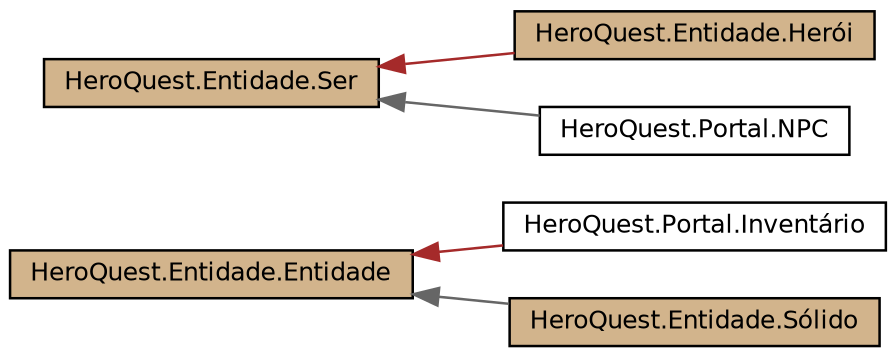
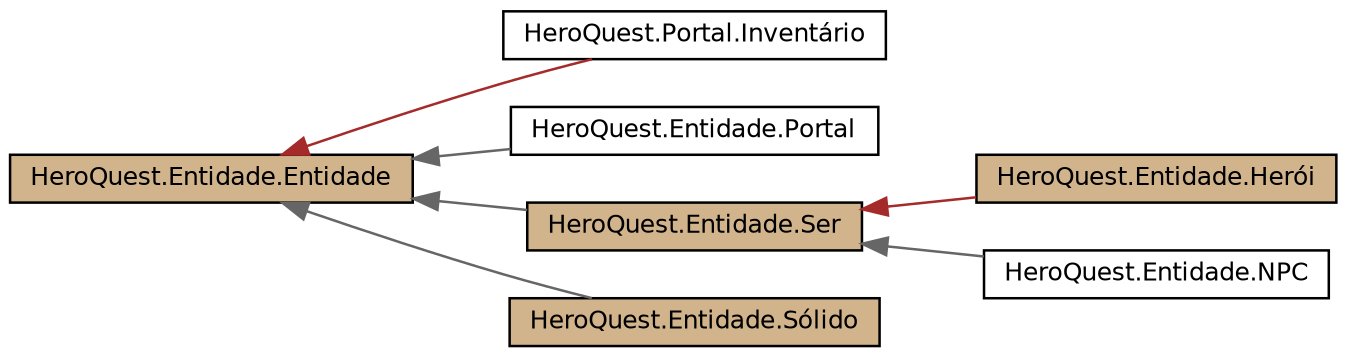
  digraph {
    rankdir=LR
    node [color=black fillcolor=tan fontname=Helvetica fontsize=10 shape=record style=filled]
    edge [color=gray40 dir=back fontname=Helvetica fontsize=10 labelfontname=Helvetica labelfontsize=10 style=solid]
    n1 [fontcolor=black height=0.2 label="HeroQuest.Entidade.Entidade" width=0.4]
    n2 [fillcolor=white height=0.2 label="HeroQuest.Portal.Inventário" width=0.4]
+   n3 [fillcolor=white height=0.2 label="HeroQuest.Entidade.Portal" width=0.4]
    n4 [height=0.2 label="HeroQuest.Entidade.Ser" width=0.4]
    n5 [height=0.2 label="HeroQuest.Entidade.Sólido" width=0.4]
    n6 [height=0.2 label="HeroQuest.Entidade.Herói" width=0.4]
-   n7 [fillcolor=white height=0.2 label="HeroQuest.Portal.NPC" width=0.4]
+   n7 [fillcolor=white height=0.2 label="HeroQuest.Entidade.NPC" width=0.4]
    n1 -> n2 [color=brown]
+   n1 -> n3
+   n1 -> n4
    n1 -> n5
    n4 -> n6 [color=brown]
    n4 -> n7
  }
